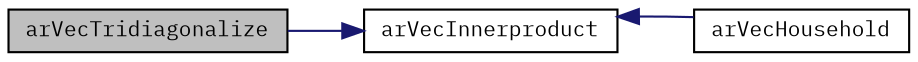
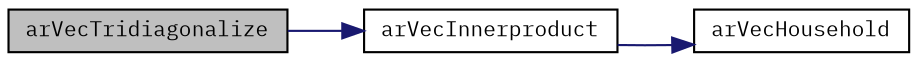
  digraph {
    fontname="IBM Plex Mono"
    rankdir=LR
    node [color=black fillcolor=white fontname="IBM Plex Mono" fontsize=10 shape=record style=filled]
    edge [color=midnightblue fontname="IBM Plex Mono" fontsize=10 labelfontname=Helvetica labelfontsize=10 style=solid]
    n1 [fillcolor=grey75 fontcolor=black height=0.2 label=arVecTridiagonalize width=0.4]
    n2 [height=0.2 label=arVecInnerproduct width=0.4]
    n3 [height=0.2 label=arVecHousehold width=0.4]
    n1 -> n2
-   n3 -> n2
+   n2 -> n3
  }
